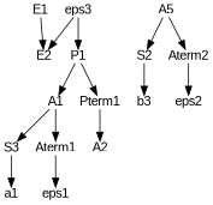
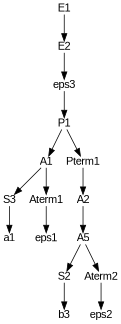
  digraph {
    node [fontname=Arial shape=plain]
    E1
    E2
    P1
    A1
    Pterm1
    eps3
    n7 [label=S3]
    Aterm1
    A2
    a1
    eps1
    n12 [label=A5]
    S2
    Aterm2
    b3
    eps2
    E1 -> E2
-   eps3 -> E2
+   E2 -> eps3
    P1 -> A1
    P1 -> Pterm1
    A1 -> n7
    A1 -> Aterm1
    Pterm1 -> A2
    eps3 -> P1
    n7 -> a1
    Aterm1 -> eps1
+   A2 -> n12
    n12 -> S2
    n12 -> Aterm2
    S2 -> b3
    Aterm2 -> eps2
  }
